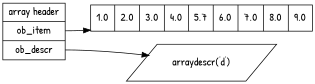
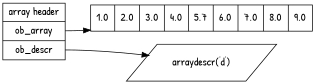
  digraph {
    fontname="Patrick Hand"
    rankdir=LR
    node [fontname="Patrick Hand" fontsize=16 shape=record]
    edge [fontname="Patrick Hand"]
-   n1 [label="<f0> array header | <item> ob_item | <descr> ob_descr"]
+   n1 [label="<f0> array header | <item> ob_array | <descr> ob_descr"]
    n2 [label="{<f0> 1.0 | 2.0 | 3.0  | 4.0 | 5.7 | 6.0 | 7.0 | 8.0 | 9.0}"]
    n3 [label="arraydescr('d')" shape=parallelogram]
    n1 -> n2 [tailport=item]
    n1 -> n3 [tailport=descr]
  }
